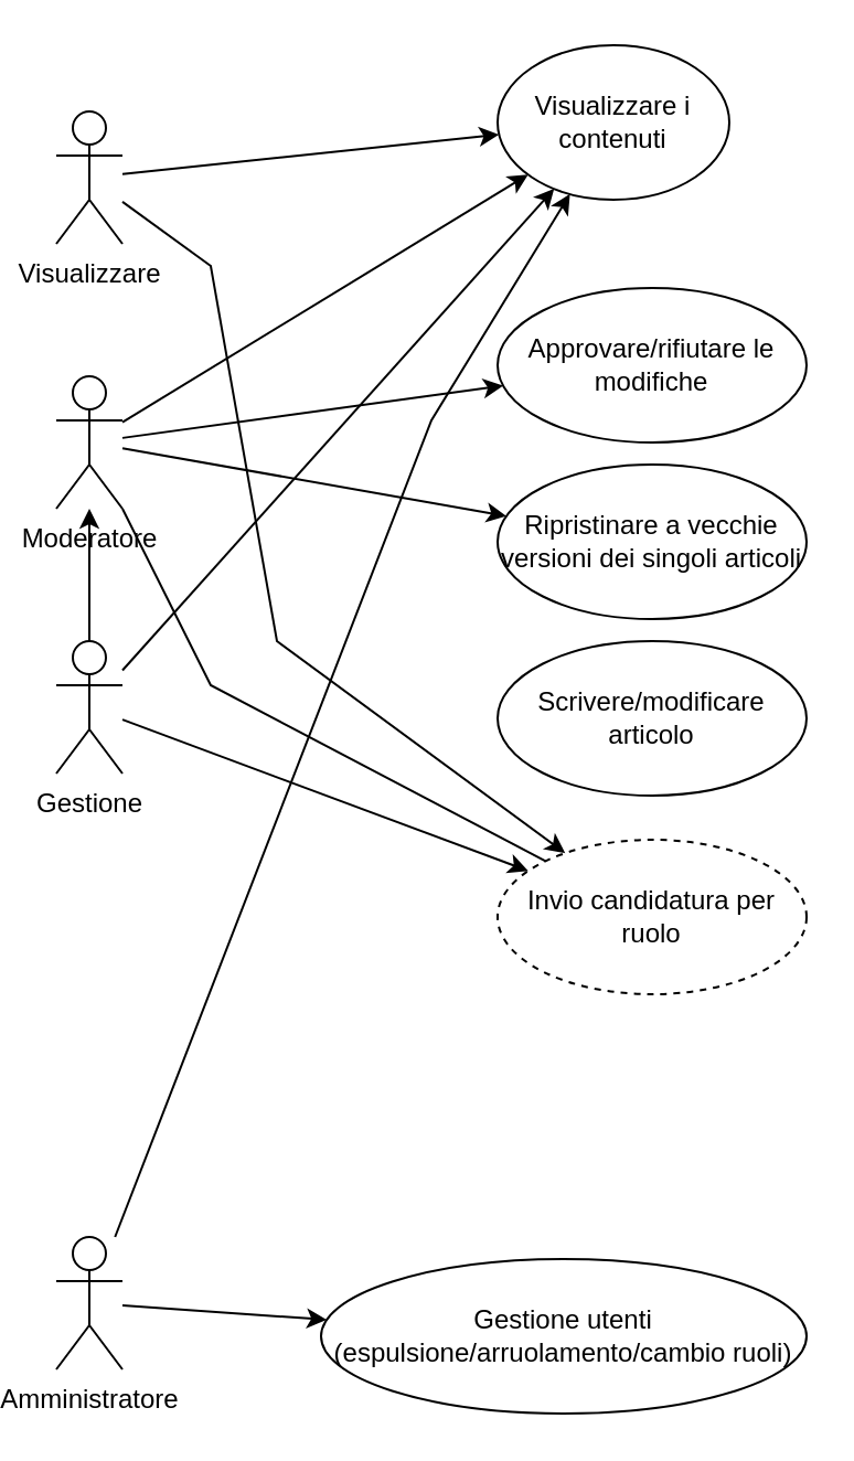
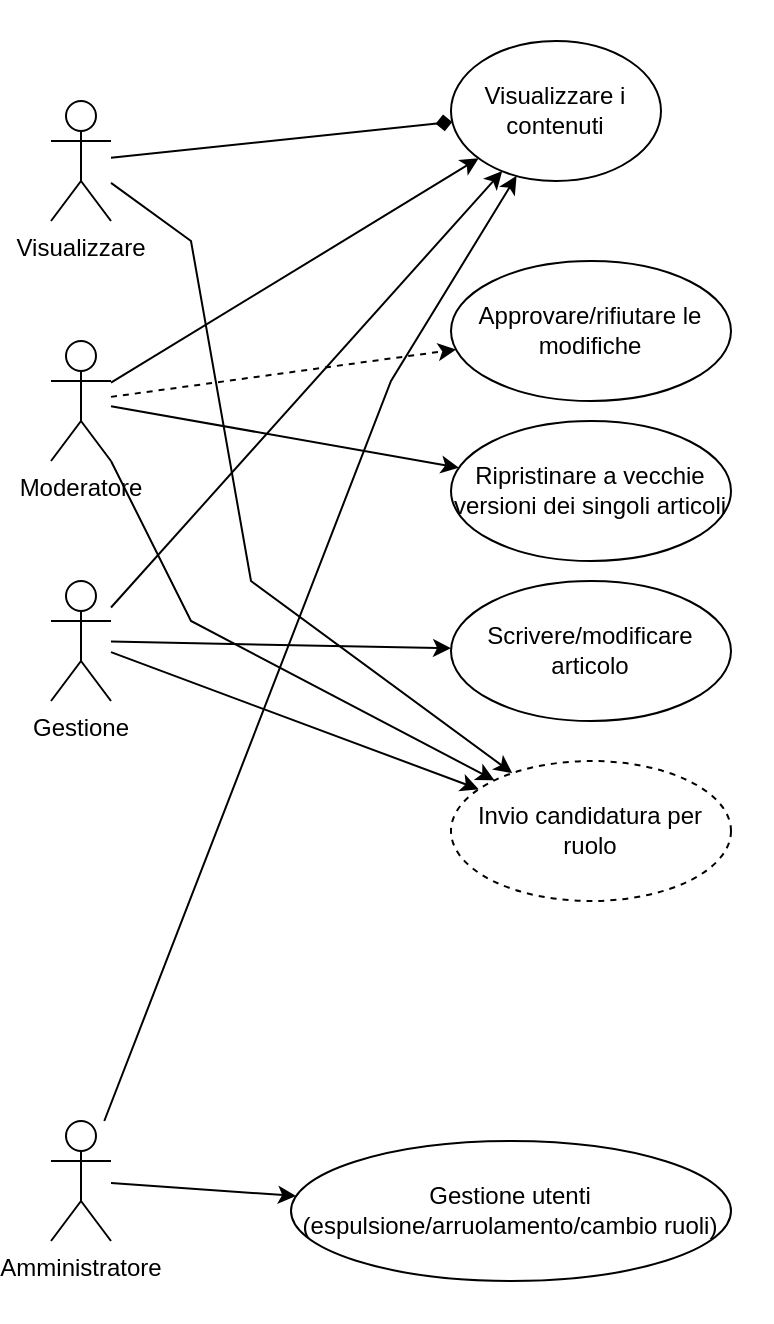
  <mxCell id="0" />
  <mxCell id="1" parent="0" />
  <mxCell id="2" value="Visualizzare" style="shape=umlActor;verticalLabelPosition=bottom;verticalAlign=top;html=1;" parent="1" vertex="1"><mxGeometry x="20" y="50" width="30" height="60" as="geometry" /></mxCell>
  <mxCell id="3" value="Moderatore" style="shape=umlActor;verticalLabelPosition=bottom;verticalAlign=top;html=1;" parent="1" vertex="1"><mxGeometry x="20" y="170" width="30" height="60" as="geometry" /></mxCell>
  <mxCell id="4" value="Amministratore" style="shape=umlActor;verticalLabelPosition=bottom;verticalAlign=top;html=1;" parent="1" vertex="1"><mxGeometry x="20" y="560" width="30" height="60" as="geometry" /></mxCell>
  <mxCell id="5" value="Gestione" style="shape=umlActor;verticalLabelPosition=bottom;verticalAlign=top;html=1;" parent="1" vertex="1"><mxGeometry x="20" y="290" width="30" height="60" as="geometry" /></mxCell>
  <mxCell id="6" value="Visualizzare i contenuti" style="ellipse;whiteSpace=wrap;html=1;" parent="1" vertex="1"><mxGeometry x="220" y="20" width="105" height="70" as="geometry" /></mxCell>
  <mxCell id="7" value="Approvare/rifiutare le modifiche" style="ellipse;whiteSpace=wrap;html=1;" parent="1" vertex="1"><mxGeometry x="220" y="130" width="140" height="70" as="geometry" /></mxCell>
  <mxCell id="8" value="Scrivere/modificare articolo" style="ellipse;whiteSpace=wrap;html=1;" parent="1" vertex="1"><mxGeometry x="220" y="290" width="140" height="70" as="geometry" /></mxCell>
  <mxCell id="9" value="Gestione utenti&lt;div&gt;(espulsione/arruolamento/cambio ruoli)&lt;/div&gt;" style="ellipse;whiteSpace=wrap;html=1;" parent="1" vertex="1"><mxGeometry x="140" y="570" width="220" height="70" as="geometry" /></mxCell>
- <mxCell id="10" value="" style="endArrow=classic;html=1;rounded=0;" parent="1" source="2" target="6" edge="1"><mxGeometry width="50" height="50" relative="1" as="geometry"><mxPoint x="90" y="160" as="sourcePoint" /><mxPoint x="140" y="110" as="targetPoint" /></mxGeometry></mxCell>
+ <mxCell id="10" value="" style="endArrow=diamond;html=1;rounded=0;" parent="1" source="2" target="6" edge="1"><mxGeometry width="50" height="50" relative="1" as="geometry"><mxPoint x="90" y="160" as="sourcePoint" /><mxPoint x="140" y="110" as="targetPoint" /></mxGeometry></mxCell>
  <mxCell id="11" value="" style="endArrow=classic;html=1;rounded=0;" parent="1" source="4" target="9" edge="1"><mxGeometry width="50" height="50" relative="1" as="geometry"><mxPoint x="90" y="590" as="sourcePoint" /><mxPoint x="300" y="500" as="targetPoint" /></mxGeometry></mxCell>
  <mxCell id="12" value="" style="endArrow=classic;html=1;rounded=0;" parent="1" source="3" target="6" edge="1"><mxGeometry width="50" height="50" relative="1" as="geometry"><mxPoint x="130" y="160" as="sourcePoint" /><mxPoint x="180" y="140" as="targetPoint" /></mxGeometry></mxCell>
  <mxCell id="13" value="" style="endArrow=classic;html=1;rounded=0;" parent="1" source="5" target="6" edge="1"><mxGeometry width="50" height="50" relative="1" as="geometry"><mxPoint x="90" y="260" as="sourcePoint" /><mxPoint x="140" y="210" as="targetPoint" /></mxGeometry></mxCell>
  <mxCell id="14" value="" style="endArrow=classic;html=1;rounded=0;" parent="1" source="4" target="6" edge="1"><mxGeometry width="50" height="50" relative="1" as="geometry"><mxPoint x="70" y="440" as="sourcePoint" /><mxPoint x="120" y="390" as="targetPoint" /><Array as="points"><mxPoint x="190" y="190" /></Array></mxGeometry></mxCell>
- <mxCell id="15" value="" style="endArrow=classic;html=1;rounded=0;" parent="1" source="3" target="7" edge="1"><mxGeometry width="50" height="50" relative="1" as="geometry"><mxPoint x="160" y="250" as="sourcePoint" /><mxPoint x="210" y="200" as="targetPoint" /></mxGeometry></mxCell>
- <mxCell id="16" value="" style="endArrow=classic;html=1;rounded=0;" parent="1" source="5" target="3" edge="1"><mxGeometry width="50" height="50" relative="1" as="geometry"><mxPoint x="270" y="300" as="sourcePoint" /><mxPoint x="320" y="250" as="targetPoint" /></mxGeometry></mxCell>
+ <mxCell id="15" value="" style="endArrow=classic;html=1;rounded=0;dashed=1;" parent="1" source="3" target="7" edge="1"><mxGeometry width="50" height="50" relative="1" as="geometry"><mxPoint x="160" y="250" as="sourcePoint" /><mxPoint x="210" y="200" as="targetPoint" /></mxGeometry></mxCell>
+ <mxCell id="16" value="" style="endArrow=classic;html=1;rounded=0;" parent="1" source="5" target="8" edge="1"><mxGeometry width="50" height="50" relative="1" as="geometry"><mxPoint x="270" y="300" as="sourcePoint" /><mxPoint x="320" y="250" as="targetPoint" /></mxGeometry></mxCell>
  <mxCell id="17" value="Ripristinare a vecchie versioni dei singoli articoli" style="ellipse;whiteSpace=wrap;html=1;" parent="1" vertex="1"><mxGeometry x="220" y="210" width="140" height="70" as="geometry" /></mxCell>
  <mxCell id="18" value="" style="endArrow=classic;html=1;rounded=0;" parent="1" source="3" target="17" edge="1"><mxGeometry width="50" height="50" relative="1" as="geometry"><mxPoint x="260" y="240" as="sourcePoint" /><mxPoint x="310" y="190" as="targetPoint" /></mxGeometry></mxCell>
  <mxCell id="19" value="Invio candidatura per ruolo" style="ellipse;whiteSpace=wrap;html=1;dashed=1;" parent="1" vertex="1"><mxGeometry x="220" y="380" width="140" height="70" as="geometry" /></mxCell>
  <mxCell id="20" value="" style="endArrow=classic;html=1;rounded=0;" parent="1" source="5" target="19" edge="1"><mxGeometry width="50" height="50" relative="1" as="geometry"><mxPoint x="260" y="420" as="sourcePoint" /><mxPoint x="310" y="370" as="targetPoint" /></mxGeometry></mxCell>
- <mxCell id="21" value="" style="endArrow=none;html=1;rounded=0;" parent="1" source="3" target="19" edge="1"><mxGeometry width="50" height="50" relative="1" as="geometry"><mxPoint x="260" y="420" as="sourcePoint" /><mxPoint x="253.03" y="375.279" as="targetPoint" /><Array as="points"><mxPoint x="90" y="310" /></Array></mxGeometry></mxCell>
+ <mxCell id="21" value="" style="endArrow=classic;html=1;rounded=0;" parent="1" source="3" target="19" edge="1"><mxGeometry width="50" height="50" relative="1" as="geometry"><mxPoint x="260" y="420" as="sourcePoint" /><mxPoint x="253.03" y="375.279" as="targetPoint" /><Array as="points"><mxPoint x="90" y="310" /></Array></mxGeometry></mxCell>
  <mxCell id="22" value="" style="endArrow=classic;html=1;rounded=0;" parent="1" source="2" target="19" edge="1"><mxGeometry width="50" height="50" relative="1" as="geometry"><mxPoint x="260" y="170" as="sourcePoint" /><mxPoint x="310" y="120" as="targetPoint" /><Array as="points"><mxPoint x="90" y="120" /><mxPoint x="120" y="290" /></Array></mxGeometry></mxCell>
